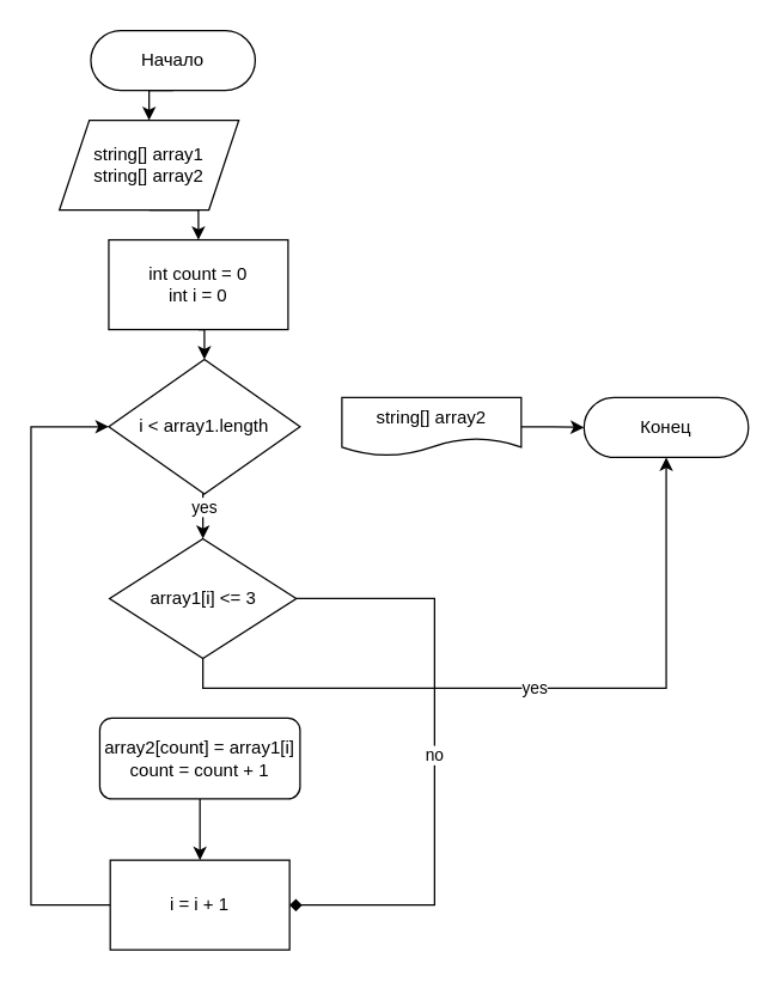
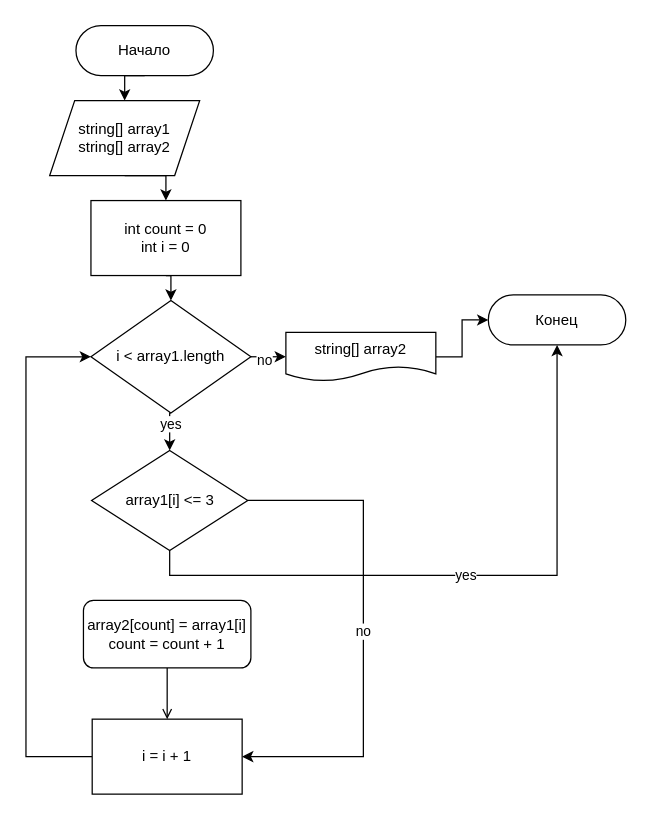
  <mxCell id="0" />
  <mxCell id="1" parent="0" />
  <mxCell id="2" style="edgeStyle=orthogonalEdgeStyle;rounded=0;orthogonalLoop=1;jettySize=auto;html=1;exitX=0.5;exitY=1;exitDx=0;exitDy=0;entryX=0.5;entryY=0;entryDx=0;entryDy=0;" parent="1" source="3" target="8" edge="1"><mxGeometry relative="1" as="geometry" /></mxCell>
  <mxCell id="3" value="Начало" style="rounded=1;whiteSpace=wrap;html=1;arcSize=50;" parent="1" vertex="1"><mxGeometry x="60" y="20" width="110" height="40" as="geometry" /></mxCell>
  <mxCell id="4" style="edgeStyle=orthogonalEdgeStyle;rounded=0;orthogonalLoop=1;jettySize=auto;html=1;exitX=1;exitY=0.5;exitDx=0;exitDy=0;entryX=0;entryY=0.5;entryDx=0;entryDy=0;" parent="1" source="5" target="6" edge="1"><mxGeometry relative="1" as="geometry" /></mxCell>
  <mxCell id="5" value="string[] array2" style="shape=document;whiteSpace=wrap;html=1;boundedLbl=1;" parent="1" vertex="1"><mxGeometry x="228" y="265.5" width="120" height="39" as="geometry" /></mxCell>
- <mxCell id="6" value="Конец" style="rounded=1;whiteSpace=wrap;html=1;arcSize=50;" parent="1" vertex="1"><mxGeometry x="390" y="265.5" width="110" height="40" as="geometry" /></mxCell>
+ <mxCell id="6" value="Конец" style="rounded=1;whiteSpace=wrap;html=1;arcSize=50;" parent="1" vertex="1"><mxGeometry x="390" y="235.5" width="110" height="40" as="geometry" /></mxCell>
  <mxCell id="7" style="edgeStyle=orthogonalEdgeStyle;rounded=0;orthogonalLoop=1;jettySize=auto;html=1;exitX=0.5;exitY=1;exitDx=0;exitDy=0;entryX=0.5;entryY=0;entryDx=0;entryDy=0;" parent="1" source="8" target="10" edge="1"><mxGeometry relative="1" as="geometry" /></mxCell>
  <mxCell id="8" value="string[] array1&lt;br&gt;string[] array2" style="shape=parallelogram;perimeter=parallelogramPerimeter;whiteSpace=wrap;html=1;fixedSize=1;" parent="1" vertex="1"><mxGeometry x="39" y="80" width="120" height="60" as="geometry" /></mxCell>
  <mxCell id="9" style="edgeStyle=orthogonalEdgeStyle;rounded=0;orthogonalLoop=1;jettySize=auto;html=1;exitX=0.5;exitY=1;exitDx=0;exitDy=0;entryX=0.5;entryY=0;entryDx=0;entryDy=0;" parent="1" source="10" target="15" edge="1"><mxGeometry relative="1" as="geometry" /></mxCell>
  <mxCell id="10" value="int count = 0&lt;br&gt;int i = 0" style="rounded=0;whiteSpace=wrap;html=1;" parent="1" vertex="1"><mxGeometry x="72" y="160" width="120" height="60" as="geometry" /></mxCell>
+ <mxCell id="11" style="edgeStyle=orthogonalEdgeStyle;rounded=0;orthogonalLoop=1;jettySize=auto;html=1;exitX=1;exitY=0.5;exitDx=0;exitDy=0;entryX=0;entryY=0.5;entryDx=0;entryDy=0;" parent="1" source="15" target="5" edge="1"><mxGeometry relative="1" as="geometry"><mxPoint x="220" y="285" as="targetPoint" /></mxGeometry></mxCell>
+ <mxCell id="12" value="no" style="edgeLabel;html=1;align=center;verticalAlign=middle;resizable=0;points=[];" parent="11" vertex="1" connectable="0"><mxGeometry x="-0.3" y="-2" relative="1" as="geometry"><mxPoint as="offset" /></mxGeometry></mxCell>
  <mxCell id="13" style="edgeStyle=orthogonalEdgeStyle;rounded=0;orthogonalLoop=1;jettySize=auto;html=1;exitX=0.5;exitY=1;exitDx=0;exitDy=0;entryX=0.5;entryY=0;entryDx=0;entryDy=0;" parent="1" source="15" target="18" edge="1"><mxGeometry relative="1" as="geometry" /></mxCell>
  <mxCell id="14" value="yes" style="edgeLabel;html=1;align=center;verticalAlign=middle;resizable=0;points=[];" parent="13" vertex="1" connectable="0"><mxGeometry x="-0.419" relative="1" as="geometry"><mxPoint as="offset" /></mxGeometry></mxCell>
  <mxCell id="15" value="i &amp;lt; array1.length" style="rhombus;whiteSpace=wrap;html=1;" parent="1" vertex="1"><mxGeometry x="72" y="240" width="128" height="90" as="geometry" /></mxCell>
  <mxCell id="16" value="yes" style="edgeStyle=orthogonalEdgeStyle;rounded=0;orthogonalLoop=1;jettySize=auto;html=1;exitX=0.5;exitY=1;exitDx=0;exitDy=0;" parent="1" source="18" target="6" edge="1"><mxGeometry relative="1" as="geometry" /></mxCell>
- <mxCell id="17" value="no" style="edgeStyle=orthogonalEdgeStyle;rounded=0;orthogonalLoop=1;jettySize=auto;html=1;exitX=1;exitY=0.5;exitDx=0;exitDy=0;entryX=1;entryY=0.5;entryDx=0;entryDy=0;endArrow=diamond;" parent="1" source="18" target="20" edge="1"><mxGeometry relative="1" as="geometry"><mxPoint x="300" y="620" as="targetPoint" /><Array as="points"><mxPoint x="290" y="400" /><mxPoint x="290" y="605" /></Array></mxGeometry></mxCell>
+ <mxCell id="17" value="no" style="edgeStyle=orthogonalEdgeStyle;rounded=0;orthogonalLoop=1;jettySize=auto;html=1;exitX=1;exitY=0.5;exitDx=0;exitDy=0;entryX=1;entryY=0.5;entryDx=0;entryDy=0;" parent="1" source="18" target="20" edge="1"><mxGeometry relative="1" as="geometry"><mxPoint x="300" y="620" as="targetPoint" /><Array as="points"><mxPoint x="290" y="400" /><mxPoint x="290" y="605" /></Array></mxGeometry></mxCell>
  <mxCell id="18" value="array1[i] &amp;lt;= 3" style="rhombus;whiteSpace=wrap;html=1;" parent="1" vertex="1"><mxGeometry x="72.5" y="360" width="125" height="80" as="geometry" /></mxCell>
  <mxCell id="19" style="edgeStyle=orthogonalEdgeStyle;rounded=0;orthogonalLoop=1;jettySize=auto;html=1;exitX=0;exitY=0.5;exitDx=0;exitDy=0;entryX=0;entryY=0.5;entryDx=0;entryDy=0;" parent="1" source="20" target="15" edge="1"><mxGeometry relative="1" as="geometry"><Array as="points"><mxPoint x="20" y="605" /><mxPoint x="20" y="285" /></Array></mxGeometry></mxCell>
  <mxCell id="20" value="i = i + 1" style="rounded=0;whiteSpace=wrap;html=1;" parent="1" vertex="1"><mxGeometry x="73" y="575" width="120" height="60" as="geometry" /></mxCell>
- <mxCell id="21" style="edgeStyle=orthogonalEdgeStyle;rounded=0;orthogonalLoop=1;jettySize=auto;html=1;exitX=0.5;exitY=1;exitDx=0;exitDy=0;entryX=0.5;entryY=0;entryDx=0;entryDy=0;" parent="1" source="22" target="20" edge="1"><mxGeometry relative="1" as="geometry" /></mxCell>
+ <mxCell id="21" style="edgeStyle=orthogonalEdgeStyle;rounded=0;orthogonalLoop=1;jettySize=auto;html=1;exitX=0.5;exitY=1;exitDx=0;exitDy=0;entryX=0.5;entryY=0;entryDx=0;entryDy=0;endArrow=open;" parent="1" source="22" target="20" edge="1"><mxGeometry relative="1" as="geometry" /></mxCell>
  <mxCell id="22" value="array2[count] = array1[i]&lt;br&gt;count = count + 1" style="whiteSpace=wrap;html=1;rounded=1;" parent="1" vertex="1"><mxGeometry x="66" y="480" width="134" height="54" as="geometry" /></mxCell>
